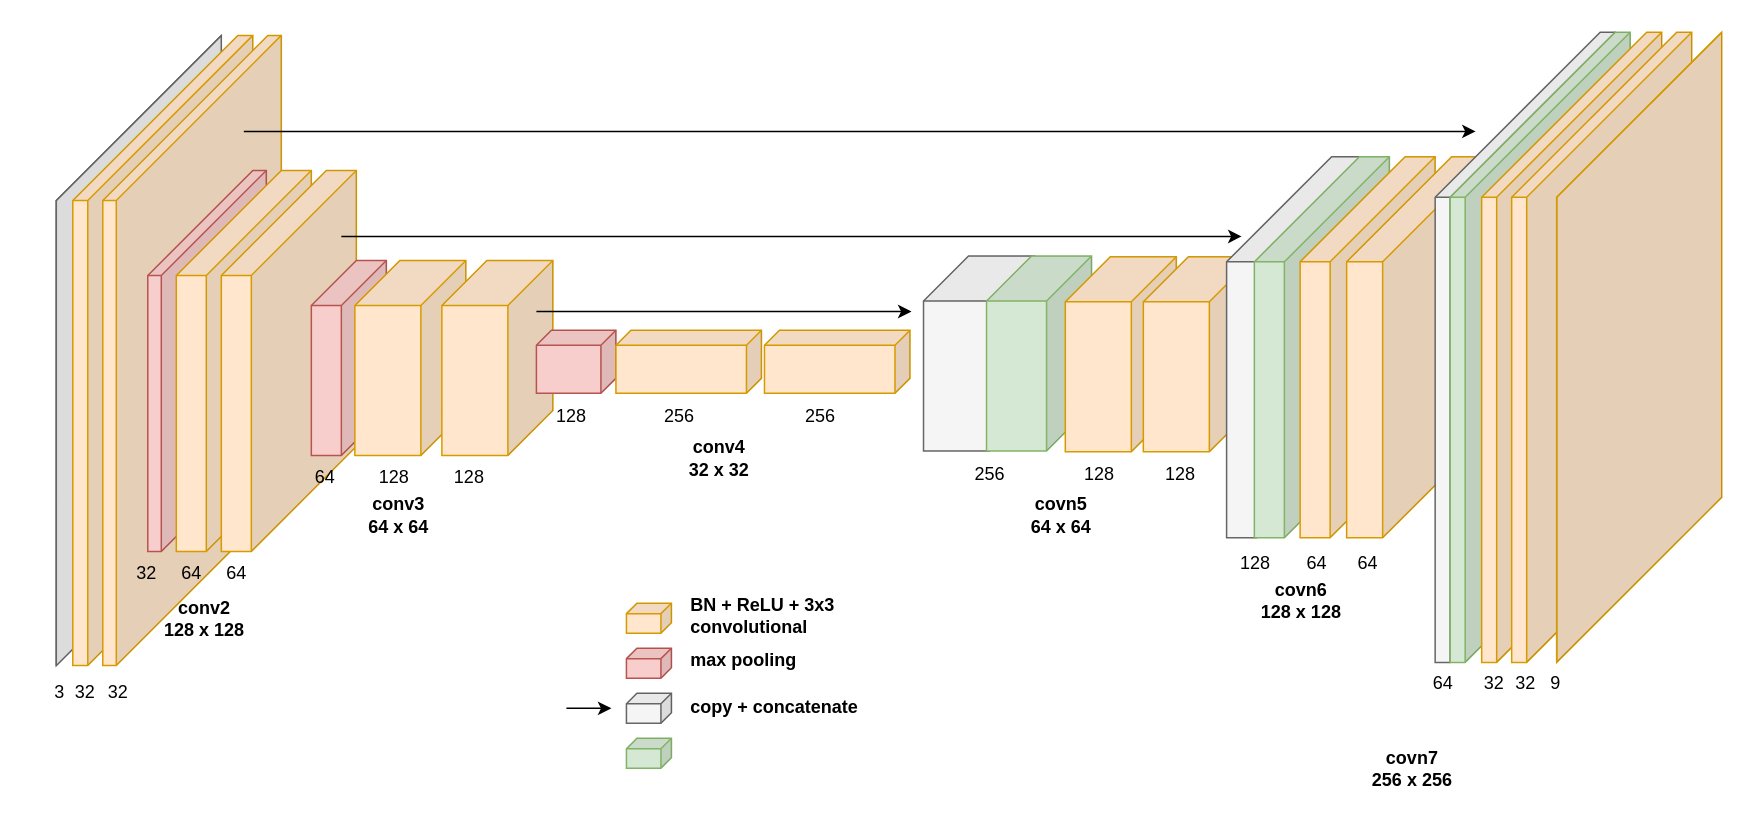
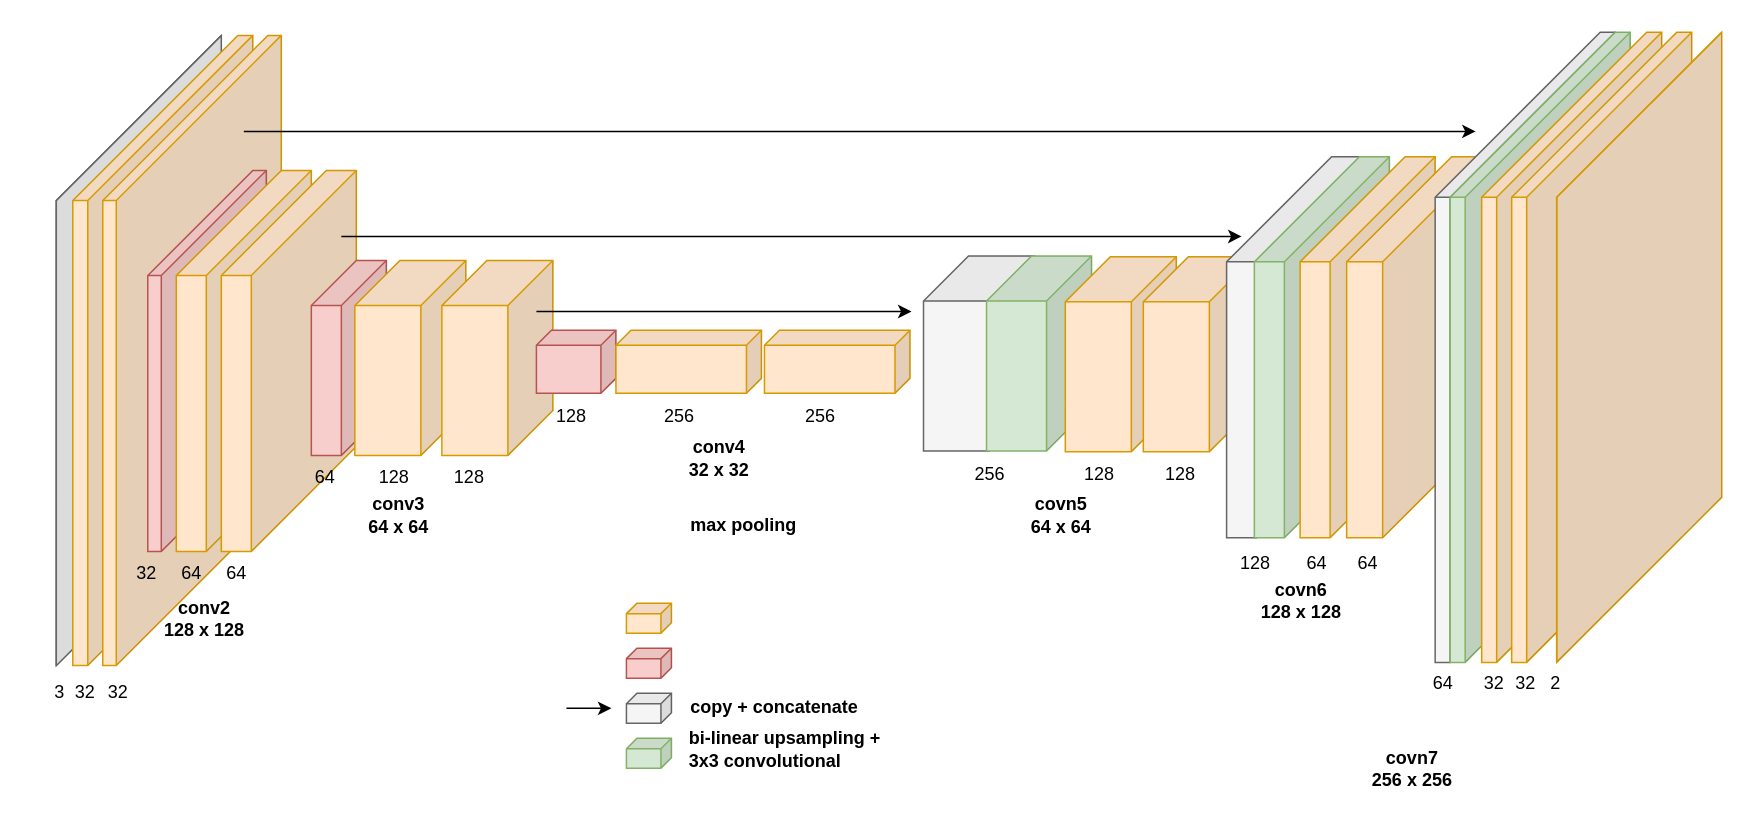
  <mxCell id="0" />
  <mxCell id="1" parent="0" />
  <mxCell id="2" value="" style="shape=cube;whiteSpace=wrap;html=1;boundedLbl=1;backgroundOutline=1;darkOpacity=0.05;darkOpacity2=0.1;size=30;direction=east;flipH=1;fillColor=#f5f5f5;fontColor=#333333;strokeColor=#666666;" vertex="1" parent="1"><mxGeometry x="615" y="170" width="74" height="130" as="geometry" /></mxCell>
  <mxCell id="3" value="" style="shape=cube;whiteSpace=wrap;html=1;boundedLbl=1;backgroundOutline=1;darkOpacity=0.05;darkOpacity2=0.1;size=30;direction=east;flipH=1;fillColor=#d5e8d4;strokeColor=#82b366;" vertex="1" parent="1"><mxGeometry x="657" y="170" width="70" height="130" as="geometry" /></mxCell>
  <mxCell id="4" value="" style="shape=cube;whiteSpace=wrap;html=1;boundedLbl=1;backgroundOutline=1;darkOpacity=0.05;darkOpacity2=0.1;size=30;direction=east;flipH=1;fillColor=#ffe6cc;strokeColor=#d79b00;" vertex="1" parent="1"><mxGeometry x="709.5" y="170.56" width="74" height="130" as="geometry" /></mxCell>
  <mxCell id="5" value="" style="shape=cube;whiteSpace=wrap;html=1;boundedLbl=1;backgroundOutline=1;darkOpacity=0.05;darkOpacity2=0.1;size=30;direction=east;flipH=1;fillColor=#ffe6cc;strokeColor=#d79b00;" vertex="1" parent="1"><mxGeometry x="761.5" y="170.56" width="74" height="130" as="geometry" /></mxCell>
  <mxCell id="6" value="" style="shape=cube;whiteSpace=wrap;html=1;boundedLbl=1;backgroundOutline=1;darkOpacity=0.05;darkOpacity2=0.1;size=70;direction=east;flipH=1;fillColor=#f5f5f5;strokeColor=#666666;fontColor=#333333;" vertex="1" parent="1"><mxGeometry x="817" y="103.88" width="90" height="254" as="geometry" /></mxCell>
  <mxCell id="7" value="" style="shape=cube;whiteSpace=wrap;html=1;boundedLbl=1;backgroundOutline=1;darkOpacity=0.05;darkOpacity2=0.1;size=110;direction=east;flipH=1;fillColor=#f5f5f5;strokeColor=#666666;fontColor=#333333;" vertex="1" parent="1"><mxGeometry x="37" y="23.06" width="110" height="420" as="geometry" /></mxCell>
  <mxCell id="8" value="" style="shape=cube;whiteSpace=wrap;html=1;boundedLbl=1;backgroundOutline=1;darkOpacity=0.05;darkOpacity2=0.1;size=10;direction=east;flipH=1;fillColor=#ffe6cc;strokeColor=#d79b00;" vertex="1" parent="1"><mxGeometry x="509" y="219.56" width="97" height="42" as="geometry" /></mxCell>
  <mxCell id="9" value="" style="shape=cube;whiteSpace=wrap;html=1;boundedLbl=1;backgroundOutline=1;darkOpacity=0.05;darkOpacity2=0.1;size=110;direction=east;flipH=1;fillColor=#ffe6cc;strokeColor=#d79b00;" parent="1" vertex="1"><mxGeometry x="48" y="23" width="120" height="420" as="geometry" /></mxCell>
  <mxCell id="10" value="" style="shape=cube;whiteSpace=wrap;html=1;boundedLbl=1;backgroundOutline=1;darkOpacity=0.05;darkOpacity2=0.1;size=110;direction=east;flipH=1;fillColor=#ffe6cc;strokeColor=#d79b00;" parent="1" vertex="1"><mxGeometry x="68" y="23" width="119" height="420" as="geometry" /></mxCell>
  <mxCell id="11" value="" style="shape=cube;whiteSpace=wrap;html=1;boundedLbl=1;backgroundOutline=1;darkOpacity=0.05;darkOpacity2=0.1;size=70;direction=east;flipH=1;fillColor=#f8cecc;strokeColor=#b85450;" parent="1" vertex="1"><mxGeometry x="98" y="113" width="79" height="254" as="geometry" /></mxCell>
  <mxCell id="12" value="" style="shape=cube;whiteSpace=wrap;html=1;boundedLbl=1;backgroundOutline=1;darkOpacity=0.05;darkOpacity2=0.1;size=70;direction=east;flipH=1;fillColor=#ffe6cc;strokeColor=#d79b00;" parent="1" vertex="1"><mxGeometry x="117" y="113" width="90" height="254" as="geometry" /></mxCell>
  <mxCell id="13" value="" style="shape=cube;whiteSpace=wrap;html=1;boundedLbl=1;backgroundOutline=1;darkOpacity=0.05;darkOpacity2=0.1;size=7;direction=east;flipH=1;fillColor=#ffe6cc;strokeColor=#d79b00;" parent="1" vertex="1"><mxGeometry x="417" y="401.41" width="30" height="20" as="geometry" /></mxCell>
  <mxCell id="14" value="" style="shape=cube;whiteSpace=wrap;html=1;boundedLbl=1;backgroundOutline=1;darkOpacity=0.05;darkOpacity2=0.1;size=7;direction=east;flipH=1;fillColor=#f8cecc;strokeColor=#b85450;" parent="1" vertex="1"><mxGeometry x="417" y="431.41" width="30" height="20" as="geometry" /></mxCell>
  <mxCell id="15" value="" style="shape=cube;whiteSpace=wrap;html=1;boundedLbl=1;backgroundOutline=1;darkOpacity=0.05;darkOpacity2=0.1;size=7;direction=east;flipH=1;fillColor=#f5f5f5;strokeColor=#666666;fontColor=#333333;" parent="1" vertex="1"><mxGeometry x="417" y="461.41" width="30" height="20" as="geometry" /></mxCell>
  <mxCell id="16" value="" style="shape=cube;whiteSpace=wrap;html=1;boundedLbl=1;backgroundOutline=1;darkOpacity=0.05;darkOpacity2=0.1;size=7;direction=east;flipH=1;fillColor=#d5e8d4;strokeColor=#82b366;" parent="1" vertex="1"><mxGeometry x="417" y="491.41" width="30" height="20" as="geometry" /></mxCell>
  <mxCell id="17" value="&lt;b&gt;conv3&lt;br&gt;64 x 64&lt;br&gt;&lt;/b&gt;" style="text;html=1;strokeColor=none;fillColor=none;align=center;verticalAlign=middle;whiteSpace=wrap;rounded=0;" parent="1" vertex="1"><mxGeometry x="239" y="327.88" width="53" height="30" as="geometry" /></mxCell>
  <mxCell id="18" value="&lt;b&gt;conv4&lt;br&gt;32 x 32&lt;br&gt;&lt;/b&gt;" style="text;html=1;strokeColor=none;fillColor=none;align=center;verticalAlign=middle;whiteSpace=wrap;rounded=0;" parent="1" vertex="1"><mxGeometry x="449" y="282.44" width="60" height="45.44" as="geometry" /></mxCell>
  <mxCell id="19" value="&lt;b&gt;covn5&lt;br&gt;64 x 64&lt;br&gt;&lt;/b&gt;" style="text;html=1;strokeColor=none;fillColor=none;align=center;verticalAlign=middle;whiteSpace=wrap;rounded=0;" parent="1" vertex="1"><mxGeometry x="677" y="327.88" width="60" height="30" as="geometry" /></mxCell>
  <mxCell id="20" value="64" style="text;html=1;strokeColor=none;fillColor=none;align=center;verticalAlign=middle;whiteSpace=wrap;rounded=0;" parent="1" vertex="1"><mxGeometry x="108" y="367" width="39" height="30" as="geometry" /></mxCell>
- <mxCell id="21" value="BN + ReLU + 3x3 convolutional" style="text;html=1;strokeColor=none;fillColor=none;align=left;verticalAlign=middle;whiteSpace=wrap;rounded=0;fontStyle=1" parent="1" vertex="1"><mxGeometry x="458" y="398.47" width="176" height="23.88" as="geometry" /></mxCell>
- <mxCell id="22" value="max pooling" style="text;html=1;strokeColor=none;fillColor=none;align=left;verticalAlign=middle;whiteSpace=wrap;rounded=0;fontStyle=1" parent="1" vertex="1"><mxGeometry x="458" y="428.47" width="138" height="23.88" as="geometry" /></mxCell>
+ <mxCell id="22" value="max pooling" style="text;html=1;strokeColor=none;fillColor=none;align=left;verticalAlign=middle;whiteSpace=wrap;rounded=0;fontStyle=1" parent="1" vertex="1"><mxGeometry x="458" y="338.47" width="138" height="23.88" as="geometry" /></mxCell>
  <mxCell id="23" value="copy + concatenate" style="text;html=1;strokeColor=none;fillColor=none;align=left;verticalAlign=middle;whiteSpace=wrap;rounded=0;fontStyle=1" parent="1" vertex="1"><mxGeometry x="458" y="459.53" width="138" height="23.88" as="geometry" /></mxCell>
+ <mxCell id="24" value="bi-linear upsampling + 3x3 convolutional" style="text;html=1;strokeColor=none;fillColor=none;align=left;verticalAlign=middle;whiteSpace=wrap;rounded=0;fontStyle=1" parent="1" vertex="1"><mxGeometry x="457" y="487.53" width="138" height="23.88" as="geometry" /></mxCell>
  <mxCell id="25" value="" style="shape=cube;whiteSpace=wrap;html=1;boundedLbl=1;backgroundOutline=1;darkOpacity=0.05;darkOpacity2=0.1;size=70;direction=east;flipH=1;fillColor=#ffe6cc;strokeColor=#d79b00;" vertex="1" parent="1"><mxGeometry x="147" y="113" width="90" height="254" as="geometry" /></mxCell>
  <mxCell id="26" value="" style="shape=cube;whiteSpace=wrap;html=1;boundedLbl=1;backgroundOutline=1;darkOpacity=0.05;darkOpacity2=0.1;size=30;direction=east;flipH=1;fillColor=#f8cecc;strokeColor=#b85450;" vertex="1" parent="1"><mxGeometry x="207" y="173" width="50" height="130" as="geometry" /></mxCell>
  <mxCell id="27" value="" style="shape=cube;whiteSpace=wrap;html=1;boundedLbl=1;backgroundOutline=1;darkOpacity=0.05;darkOpacity2=0.1;size=30;direction=east;flipH=1;fillColor=#ffe6cc;strokeColor=#d79b00;" vertex="1" parent="1"><mxGeometry x="236" y="173" width="74" height="130" as="geometry" /></mxCell>
  <mxCell id="28" value="" style="shape=cube;whiteSpace=wrap;html=1;boundedLbl=1;backgroundOutline=1;darkOpacity=0.05;darkOpacity2=0.1;size=30;direction=east;flipH=1;fillColor=#ffe6cc;strokeColor=#d79b00;" vertex="1" parent="1"><mxGeometry x="294" y="173" width="74" height="130" as="geometry" /></mxCell>
  <mxCell id="29" value="" style="shape=cube;whiteSpace=wrap;html=1;boundedLbl=1;backgroundOutline=1;darkOpacity=0.05;darkOpacity2=0.1;size=10;direction=east;flipH=1;fillColor=#f8cecc;strokeColor=#b85450;" vertex="1" parent="1"><mxGeometry x="357" y="219.56" width="53" height="42" as="geometry" /></mxCell>
  <mxCell id="30" value="" style="shape=cube;whiteSpace=wrap;html=1;boundedLbl=1;backgroundOutline=1;darkOpacity=0.05;darkOpacity2=0.1;size=10;direction=east;flipH=1;fillColor=#ffe6cc;strokeColor=#d79b00;" vertex="1" parent="1"><mxGeometry x="410" y="219.56" width="97" height="42" as="geometry" /></mxCell>
  <mxCell id="31" style="edgeStyle=orthogonalEdgeStyle;rounded=0;orthogonalLoop=1;jettySize=auto;html=1;" edge="1" parent="1"><mxGeometry relative="1" as="geometry"><mxPoint x="357" y="207" as="sourcePoint" /><mxPoint x="607" y="207" as="targetPoint" /><Array as="points"><mxPoint x="477" y="207" /><mxPoint x="477" y="207" /></Array></mxGeometry></mxCell>
  <mxCell id="32" value="128" style="text;html=1;strokeColor=none;fillColor=none;align=center;verticalAlign=middle;whiteSpace=wrap;rounded=0;" vertex="1" parent="1"><mxGeometry x="351" y="261.56" width="59" height="30" as="geometry" /></mxCell>
  <mxCell id="33" value="64" style="text;html=1;strokeColor=none;fillColor=none;align=center;verticalAlign=middle;whiteSpace=wrap;rounded=0;" vertex="1" parent="1"><mxGeometry x="187" y="303" width="59" height="30" as="geometry" /></mxCell>
  <mxCell id="34" value="128" style="text;html=1;strokeColor=none;fillColor=none;align=center;verticalAlign=middle;whiteSpace=wrap;rounded=0;" vertex="1" parent="1"><mxGeometry x="233" y="303" width="59" height="30" as="geometry" /></mxCell>
  <mxCell id="35" value="128" style="text;html=1;strokeColor=none;fillColor=none;align=center;verticalAlign=middle;whiteSpace=wrap;rounded=0;" vertex="1" parent="1"><mxGeometry x="282.5" y="303" width="59" height="30" as="geometry" /></mxCell>
  <mxCell id="36" value="64" style="text;html=1;strokeColor=none;fillColor=none;align=center;verticalAlign=middle;whiteSpace=wrap;rounded=0;" vertex="1" parent="1"><mxGeometry x="138" y="367" width="39" height="30" as="geometry" /></mxCell>
  <mxCell id="37" value="32" style="text;html=1;strokeColor=none;fillColor=none;align=center;verticalAlign=middle;whiteSpace=wrap;rounded=0;" vertex="1" parent="1"><mxGeometry x="78" y="367" width="39" height="30" as="geometry" /></mxCell>
  <mxCell id="38" value="32" style="text;html=1;strokeColor=none;fillColor=none;align=center;verticalAlign=middle;whiteSpace=wrap;rounded=0;" vertex="1" parent="1"><mxGeometry x="59" y="446.06" width="39" height="30" as="geometry" /></mxCell>
  <mxCell id="39" value="32" style="text;html=1;strokeColor=none;fillColor=none;align=center;verticalAlign=middle;whiteSpace=wrap;rounded=0;" vertex="1" parent="1"><mxGeometry x="37" y="446.06" width="39" height="30" as="geometry" /></mxCell>
  <mxCell id="40" value="3" style="text;html=1;strokeColor=none;fillColor=none;align=center;verticalAlign=middle;whiteSpace=wrap;rounded=0;" vertex="1" parent="1"><mxGeometry x="20" y="446.06" width="39" height="30" as="geometry" /></mxCell>
  <mxCell id="41" value="256" style="text;html=1;strokeColor=none;fillColor=none;align=center;verticalAlign=middle;whiteSpace=wrap;rounded=0;" vertex="1" parent="1"><mxGeometry x="422.5" y="261.56" width="59" height="30" as="geometry" /></mxCell>
  <mxCell id="42" value="256" style="text;html=1;strokeColor=none;fillColor=none;align=center;verticalAlign=middle;whiteSpace=wrap;rounded=0;" vertex="1" parent="1"><mxGeometry x="516.5" y="261.56" width="59" height="30" as="geometry" /></mxCell>
  <mxCell id="43" value="&lt;b&gt;conv2&lt;br&gt;128 x 128&lt;br&gt;&lt;/b&gt;" style="text;html=1;strokeColor=none;fillColor=none;align=center;verticalAlign=middle;whiteSpace=wrap;rounded=0;" vertex="1" parent="1"><mxGeometry x="98" y="397" width="76" height="30" as="geometry" /></mxCell>
  <mxCell id="44" value="256" style="text;html=1;strokeColor=none;fillColor=none;align=center;verticalAlign=middle;whiteSpace=wrap;rounded=0;" vertex="1" parent="1"><mxGeometry x="630" y="300.56" width="59" height="30" as="geometry" /></mxCell>
  <mxCell id="45" value="128" style="text;html=1;strokeColor=none;fillColor=none;align=center;verticalAlign=middle;whiteSpace=wrap;rounded=0;" vertex="1" parent="1"><mxGeometry x="702.5" y="300.56" width="59" height="30" as="geometry" /></mxCell>
  <mxCell id="46" value="128" style="text;html=1;strokeColor=none;fillColor=none;align=center;verticalAlign=middle;whiteSpace=wrap;rounded=0;" vertex="1" parent="1"><mxGeometry x="757" y="300.56" width="59" height="30" as="geometry" /></mxCell>
  <mxCell id="47" value="" style="shape=cube;whiteSpace=wrap;html=1;boundedLbl=1;backgroundOutline=1;darkOpacity=0.05;darkOpacity2=0.1;size=70;direction=east;flipH=1;fillColor=#d5e8d4;strokeColor=#82b366;" vertex="1" parent="1"><mxGeometry x="835.5" y="103.88" width="90" height="254" as="geometry" /></mxCell>
  <mxCell id="48" value="" style="shape=cube;whiteSpace=wrap;html=1;boundedLbl=1;backgroundOutline=1;darkOpacity=0.05;darkOpacity2=0.1;size=70;direction=east;flipH=1;fillColor=#ffe6cc;strokeColor=#d79b00;" vertex="1" parent="1"><mxGeometry x="866" y="103.88" width="90" height="254" as="geometry" /></mxCell>
  <mxCell id="49" value="" style="shape=cube;whiteSpace=wrap;html=1;boundedLbl=1;backgroundOutline=1;darkOpacity=0.05;darkOpacity2=0.1;size=70;direction=east;flipH=1;fillColor=#ffe6cc;strokeColor=#d79b00;" vertex="1" parent="1"><mxGeometry x="897" y="103.88" width="94" height="254" as="geometry" /></mxCell>
  <mxCell id="50" style="edgeStyle=orthogonalEdgeStyle;rounded=0;orthogonalLoop=1;jettySize=auto;html=1;" edge="1" parent="1"><mxGeometry relative="1" as="geometry"><mxPoint x="227" y="157" as="sourcePoint" /><mxPoint x="827" y="157" as="targetPoint" /></mxGeometry></mxCell>
  <mxCell id="51" style="edgeStyle=orthogonalEdgeStyle;rounded=0;orthogonalLoop=1;jettySize=auto;html=1;" edge="1" parent="1"><mxGeometry relative="1" as="geometry"><mxPoint x="377" y="471.47" as="sourcePoint" /><mxPoint x="407" y="471.9" as="targetPoint" /></mxGeometry></mxCell>
  <mxCell id="52" value="128" style="text;html=1;strokeColor=none;fillColor=none;align=center;verticalAlign=middle;whiteSpace=wrap;rounded=0;" vertex="1" parent="1"><mxGeometry x="807" y="359.94" width="59" height="30" as="geometry" /></mxCell>
  <mxCell id="53" value="64" style="text;html=1;strokeColor=none;fillColor=none;align=center;verticalAlign=middle;whiteSpace=wrap;rounded=0;" vertex="1" parent="1"><mxGeometry x="848" y="359.94" width="59" height="30" as="geometry" /></mxCell>
  <mxCell id="54" value="64" style="text;html=1;strokeColor=none;fillColor=none;align=center;verticalAlign=middle;whiteSpace=wrap;rounded=0;" vertex="1" parent="1"><mxGeometry x="881.5" y="359.94" width="59" height="30" as="geometry" /></mxCell>
  <mxCell id="55" value="" style="shape=cube;whiteSpace=wrap;html=1;boundedLbl=1;backgroundOutline=1;darkOpacity=0.05;darkOpacity2=0.1;size=110;direction=east;flipH=1;fillColor=#f5f5f5;strokeColor=#666666;fontColor=#333333;" vertex="1" parent="1"><mxGeometry x="956" y="20.88" width="120" height="420" as="geometry" /></mxCell>
  <mxCell id="56" value="" style="shape=cube;whiteSpace=wrap;html=1;boundedLbl=1;backgroundOutline=1;darkOpacity=0.05;darkOpacity2=0.1;size=110;direction=east;flipH=1;fillColor=#d5e8d4;strokeColor=#82b366;" vertex="1" parent="1"><mxGeometry x="966" y="20.88" width="120" height="420" as="geometry" /></mxCell>
  <mxCell id="57" value="" style="shape=cube;whiteSpace=wrap;html=1;boundedLbl=1;backgroundOutline=1;darkOpacity=0.05;darkOpacity2=0.1;size=110;direction=east;flipH=1;fillColor=#ffe6cc;strokeColor=#d79b00;" vertex="1" parent="1"><mxGeometry x="987" y="20.88" width="120" height="420" as="geometry" /></mxCell>
  <mxCell id="58" value="" style="shape=cube;whiteSpace=wrap;html=1;boundedLbl=1;backgroundOutline=1;darkOpacity=0.05;darkOpacity2=0.1;size=110;direction=east;flipH=1;fillColor=#ffe6cc;strokeColor=#d79b00;" vertex="1" parent="1"><mxGeometry x="1007" y="20.88" width="120" height="420" as="geometry" /></mxCell>
  <mxCell id="59" value="" style="shape=cube;whiteSpace=wrap;html=1;boundedLbl=1;backgroundOutline=1;darkOpacity=0.05;darkOpacity2=0.1;size=110;direction=east;flipH=1;fillColor=#ffe6cc;strokeColor=#d79b00;" vertex="1" parent="1"><mxGeometry x="1037" y="20.88" width="110" height="420" as="geometry" /></mxCell>
  <mxCell id="60" style="edgeStyle=orthogonalEdgeStyle;rounded=0;orthogonalLoop=1;jettySize=auto;html=1;" edge="1" parent="1"><mxGeometry relative="1" as="geometry"><mxPoint x="162" y="87" as="sourcePoint" /><mxPoint x="983" y="87" as="targetPoint" /></mxGeometry></mxCell>
  <mxCell id="61" value="&lt;b&gt;covn6&lt;br&gt;128 x 128&lt;br&gt;&lt;/b&gt;" style="text;html=1;strokeColor=none;fillColor=none;align=center;verticalAlign=middle;whiteSpace=wrap;rounded=0;" vertex="1" parent="1"><mxGeometry x="837" y="384.94" width="60" height="30" as="geometry" /></mxCell>
  <mxCell id="62" value="&lt;b&gt;covn7&lt;br&gt;256 x 256&lt;br&gt;&lt;/b&gt;" style="text;html=1;strokeColor=none;fillColor=none;align=center;verticalAlign=middle;whiteSpace=wrap;rounded=0;" vertex="1" parent="1"><mxGeometry x="911" y="497" width="60" height="30" as="geometry" /></mxCell>
  <mxCell id="63" value="64" style="text;html=1;strokeColor=none;fillColor=none;align=center;verticalAlign=middle;whiteSpace=wrap;rounded=0;" vertex="1" parent="1"><mxGeometry x="932" y="439.94" width="59" height="30" as="geometry" /></mxCell>
  <mxCell id="64" value="32" style="text;html=1;strokeColor=none;fillColor=none;align=center;verticalAlign=middle;whiteSpace=wrap;rounded=0;" vertex="1" parent="1"><mxGeometry x="966" y="439.94" width="59" height="30" as="geometry" /></mxCell>
  <mxCell id="65" value="32" style="text;html=1;strokeColor=none;fillColor=none;align=center;verticalAlign=middle;whiteSpace=wrap;rounded=0;" vertex="1" parent="1"><mxGeometry x="986.5" y="439.94" width="59" height="30" as="geometry" /></mxCell>
- <mxCell id="66" value="9" style="text;html=1;strokeColor=none;fillColor=none;align=center;verticalAlign=middle;whiteSpace=wrap;rounded=0;" vertex="1" parent="1"><mxGeometry x="1007" y="439.94" width="59" height="30" as="geometry" /></mxCell>
+ <mxCell id="66" value="2" style="text;html=1;strokeColor=none;fillColor=none;align=center;verticalAlign=middle;whiteSpace=wrap;rounded=0;" vertex="1" parent="1"><mxGeometry x="1007" y="439.94" width="59" height="30" as="geometry" /></mxCell>
